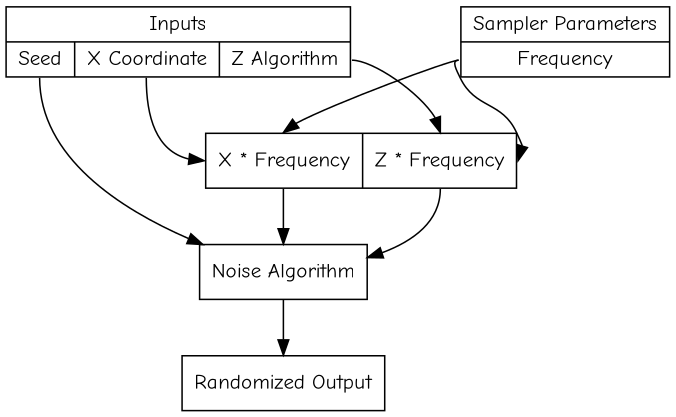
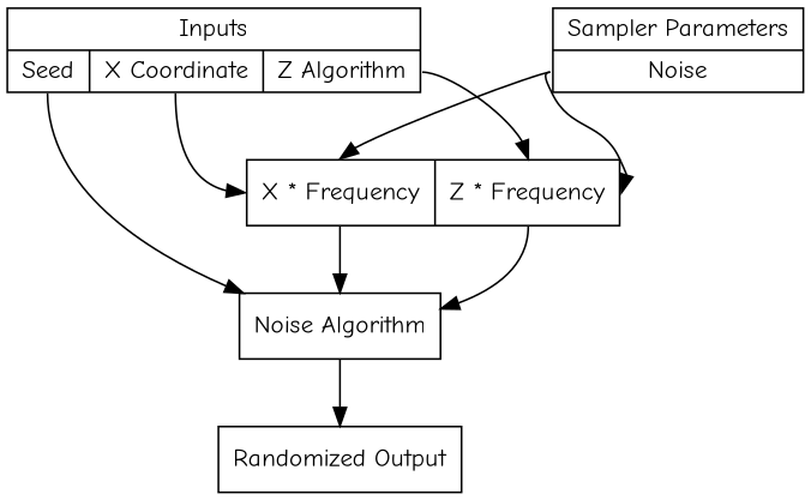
  digraph {
    fontname="Comic Neue"
    nodesep=1
    node [fontname="Comic Neue" shape=record]
    edge [fontname="Comic Neue" tailport=x]
    n1 [label="{Inputs|{<s> Seed|<x> X Coordinate|<z>Z Algorithm}}"]
    n2 [label="Noise Algorithm"]
    n3 [label="<x> X * Frequency|<z> Z * Frequency"]
    n4 [label="Randomized Output"]
-   n5 [label="{Sampler Parameters|<f> Frequency}"]
+   n5 [label="{Sampler Parameters|<f> Noise}"]
    n1 -> n2 [tailport=s]
    n1 -> n3 [headport=x]
    n1 -> n3 [headport=z tailport=z]
    n2 -> n4
    n3 -> n2
    n3 -> n2 [tailport=z]
    n5 -> n3 [headport=x tailport=f]
    n5 -> n3 [headport=z tailport=f]
  }
